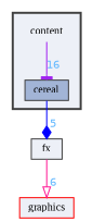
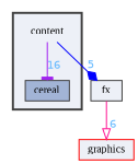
  digraph {
    compound=true
    fontname="Liberation Serif"
    node [fontname="Liberation Serif" fontsize=10 shape=box color=grey25 fillcolor="#edf0f7" style=filled]
    edge [fontcolor=steelblue1 fontname="Liberation Serif" fontsize=10 labeldistance=1.5 labelfontname=Helvetica labelfontsize=10]
    n1 [height=0.2 label=content shape=plaintext width=0.4 color="" fillcolor="" style=""]
    n2 [fillcolor="#a2b4d6" height=0.2 label=cereal width=0.4]
    n3 [height=0.2 label=fx width=0.4]
    n4 [color=red height=0.2 label=graphics width=0.4]
    subgraph cluster_1 {
      bgcolor="#edf0f7"
      fontsize=10
      pencolor=grey25
      style="filled,bold"
      n1
      n2
    }
    n1 -> n2 [arrowhead=tee color=purple headlabel=16]
-   n2 -> n3 [arrowhead=diamond color=blue headlabel=5]
+   n1 -> n3 [arrowhead=diamond color=blue headlabel=5]
    n3 -> n4 [arrowhead=onormal color=deeppink headlabel=6]
  }
